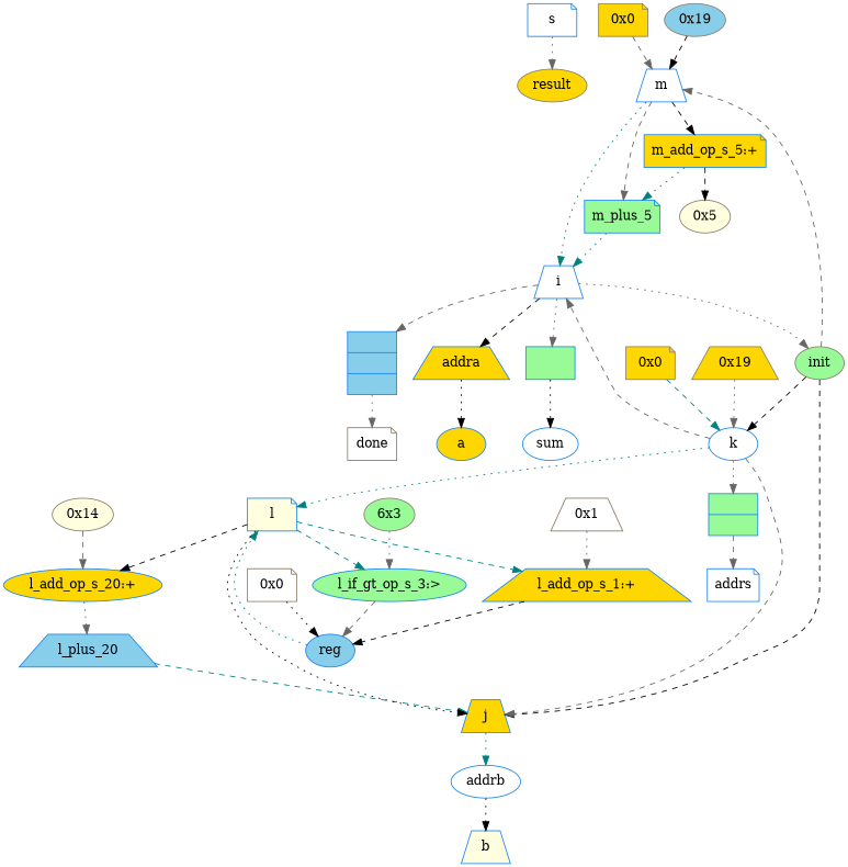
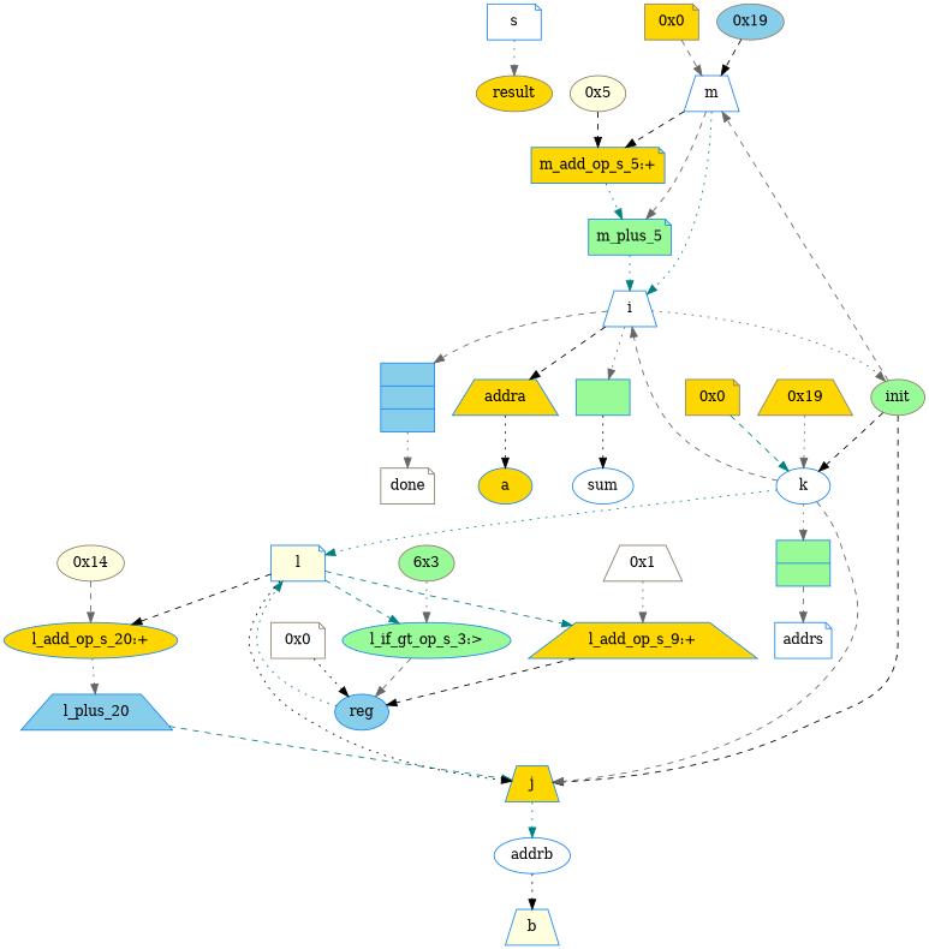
  digraph {
    node [color=dodgerblue2 fillcolor=gold shape=ellipse style=filled]
    edge [color=gray40 style=dashed]
    n1 [color=bisque4 label=result]
    n2 [color=bisque4 label="0x0" shape=note]
    n3 [fillcolor=white label=m shape=trapezium]
    n4 [fillcolor=white label=i shape=trapezium]
    n5 [label="m_add_op_s_5:+" shape=note]
    n6 [fillcolor=palegreen label=m_plus_5 shape=note]
    n7 [color=bisque4 fillcolor=palegreen label="6x3"]
    n8 [fillcolor=palegreen label="l_if_gt_op_s_3:>"]
    n9 [fillcolor=skyblue label=reg]
    n10 [label=addra shape=trapezium]
    n11 [fillcolor=palegreen label="{}" shape=record]
    n12 [fillcolor=skyblue label="{||}" shape=record]
    n13 [color=bisque4 fillcolor=palegreen label=init]
    n14 [label=a]
    n15 [fillcolor=white label=sum]
    n16 [color=bisque4 fillcolor=white label=done shape=note]
    n17 [color=bisque4 fillcolor=lightyellow label="0x5"]
    n18 [color=bisque4 fillcolor=lightyellow label="0x14"]
    n19 [label="l_add_op_s_20:+"]
    n20 [fillcolor=skyblue label=l_plus_20 shape=trapezium]
    n21 [fillcolor=palegreen label="{|}" shape=record]
    n22 [fillcolor=white label=addrs shape=note]
    n23 [color=bisque4 fillcolor=white label="0x1" shape=trapezium]
-   n24 [label="l_add_op_s_1:+" shape=trapezium]
+   n24 [label="l_add_op_s_9:+" shape=trapezium]
    n25 [color=bisque4 label="0x19" shape=trapezium]
    n26 [fillcolor=white label=k]
    n27 [fillcolor=lightyellow label=l shape=note]
    n28 [label=j shape=trapezium]
    n29 [color=bisque4 fillcolor=skyblue label="0x19"]
    n30 [fillcolor=white label=addrb]
    n31 [fillcolor=lightyellow label=b shape=trapezium]
    n32 [color=bisque4 label="0x0" shape=note]
    n33 [color=bisque4 fillcolor=white label="0x0" shape=note]
    n34 [fillcolor=white label=s shape=note]
    n2 -> n3
    n3 -> n4 [color=teal style=dotted]
    n3 -> n5 [color=black]
    n3 -> n6
    n4 -> n10 [color=black]
    n4 -> n11 [headport=input style=dotted]
    n4 -> n12 [headport=input]
    n4 -> n13 [style=dotted]
    n5 -> n6 [color=teal style=dotted]
    n6 -> n4 [color=teal style=dotted]
    n7 -> n8 [style=dotted]
    n8 -> n9
    n9 -> n27 [color=teal style=dotted]
    n10 -> n14 [color=black style=dotted]
    n11 -> n15 [color=black style=dotted]
    n12 -> n16 [style=dotted]
    n13 -> n3
    n13 -> n26 [color=black]
    n13 -> n28 [color=black]
-   n5 -> n17 [color=black]
+   n17 -> n5 [color=black]
    n18 -> n19
    n19 -> n20 [style=dotted]
    n20 -> n28 [color=teal]
    n21 -> n22
    n23 -> n24 [style=dotted]
    n24 -> n9 [color=black]
    n25 -> n26 [style=dotted]
    n26 -> n4
    n26 -> n21 [headport=input style=dotted]
    n26 -> n27 [color=teal style=dotted]
    n26 -> n28
    n27 -> n8 [color=teal]
    n27 -> n19 [color=black]
    n27 -> n24 [color=teal]
    n27 -> n28 [color=black style=dotted]
    n28 -> n30 [color=teal style=dotted]
    n29 -> n3 [color=black]
    n30 -> n31 [color=black style=dotted]
    n32 -> n26 [color=teal]
    n33 -> n9 [color=black style=dotted]
    n34 -> n1 [style=dotted]
  }
